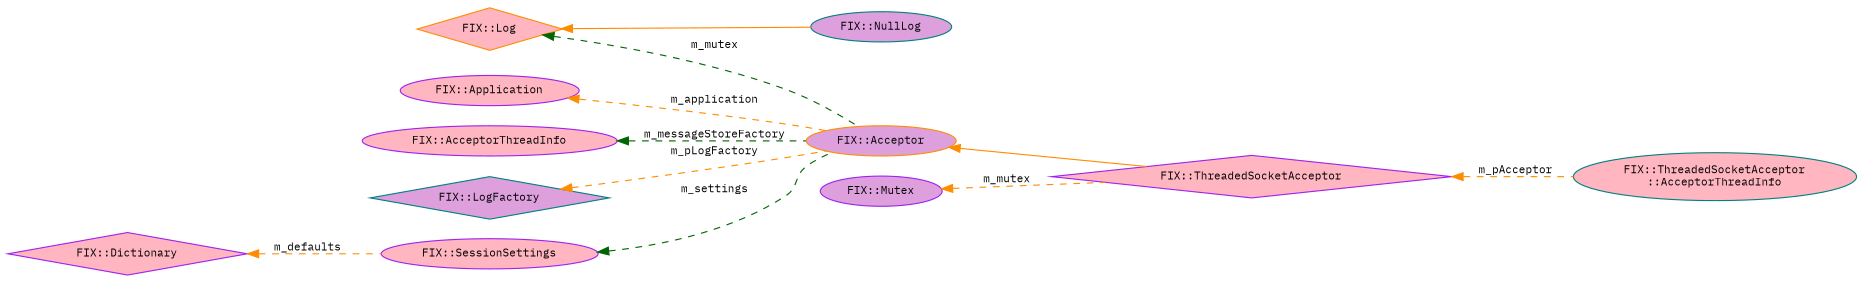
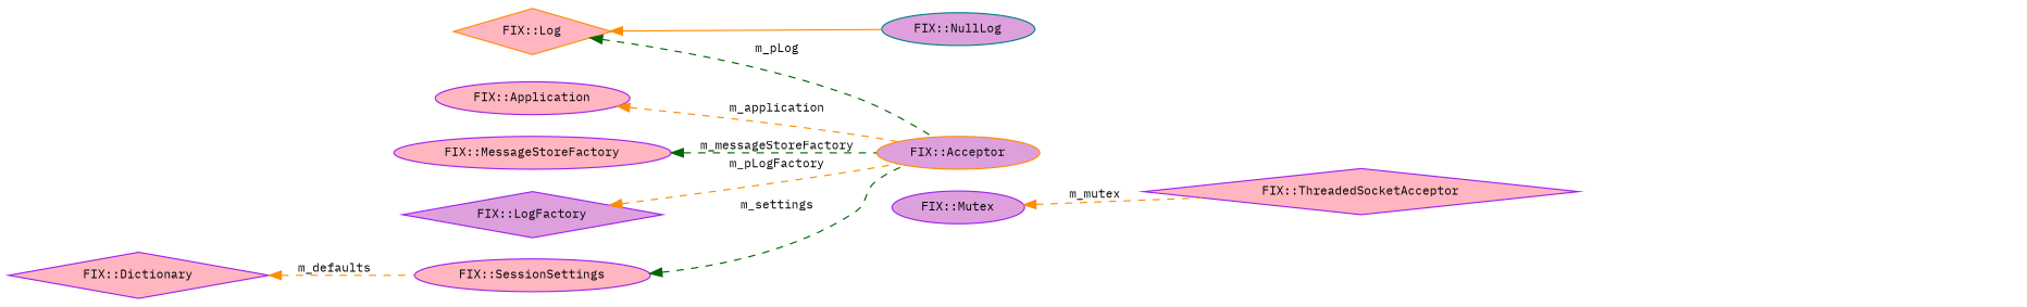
  digraph {
    fontname="IBM Plex Mono"
    rankdir=LR
    node [color=purple fillcolor=lightpink fontname="IBM Plex Mono" fontsize=10 shape=ellipse style=filled]
    edge [color=darkorange dir=back fontname="IBM Plex Mono" fontsize=10 labelfontname=Helvetica labelfontsize=10 style=dashed]
-   n1 [color=teal fontcolor=black height=0.2 label="FIX::ThreadedSocketAcceptor\l::AcceptorThreadInfo" width=0.4]
    n2 [height=0.2 label="FIX::ThreadedSocketAcceptor" shape=diamond width=0.4]
    n3 [color=darkorange fillcolor=plum height=0.2 label="FIX::Acceptor" width=0.4]
    n4 [color=darkorange height=0.2 label="FIX::Log" shape=diamond width=0.4]
    n5 [color=teal fillcolor=plum height=0.2 label="FIX::NullLog" width=0.4]
    n6 [height=0.2 label="FIX::Application" width=0.4]
-   n7 [height=0.2 label="FIX::AcceptorThreadInfo" width=0.4]
-   n8 [color=teal fillcolor=plum height=0.2 label="FIX::LogFactory" shape=diamond width=0.4]
+   n7 [height=0.2 label="FIX::MessageStoreFactory" width=0.4]
+   n8 [fillcolor=plum height=0.2 label="FIX::LogFactory" shape=diamond width=0.4]
    n9 [height=0.2 label="FIX::SessionSettings" width=0.4]
    n10 [height=0.2 label="FIX::Dictionary" shape=diamond width=0.4]
    n11 [fillcolor=plum height=0.2 label="FIX::Mutex" width=0.4]
-   n2 -> n1 [label=" m_pAcceptor"]
-   n3 -> n2 [style=solid]
-   n4 -> n3 [color=darkgreen label=" m_mutex"]
+   n4 -> n3 [color=darkgreen label=" m_pLog"]
    n4 -> n5 [style=solid]
    n6 -> n3 [label=" m_application"]
    n7 -> n3 [color=darkgreen label=" m_messageStoreFactory"]
    n8 -> n3 [label=" m_pLogFactory"]
    n9 -> n3 [color=darkgreen label=" m_settings"]
    n10 -> n9 [label=" m_defaults"]
    n11 -> n2 [label=" m_mutex"]
  }
